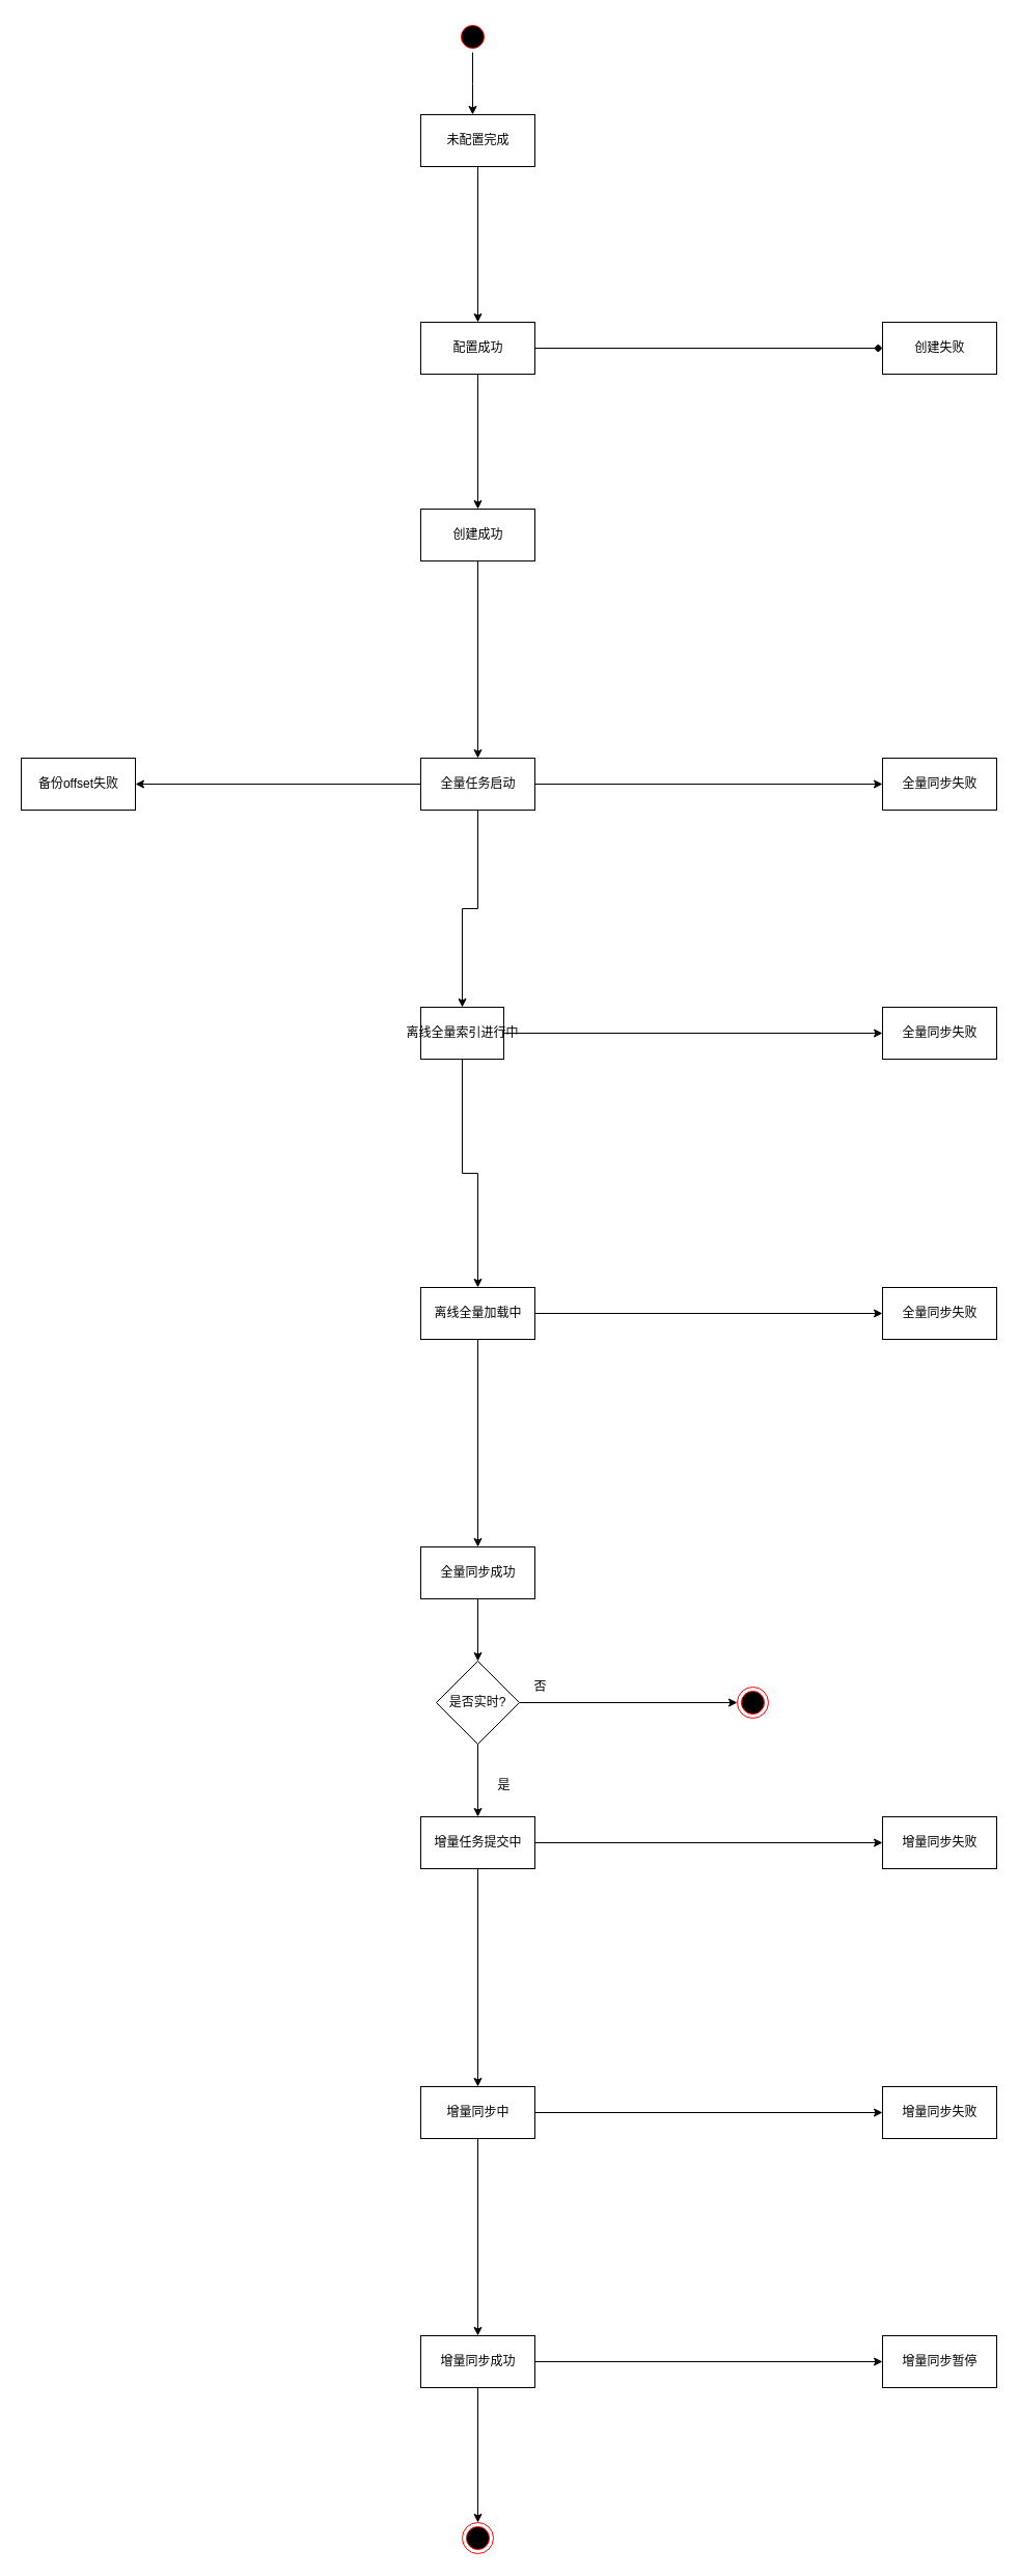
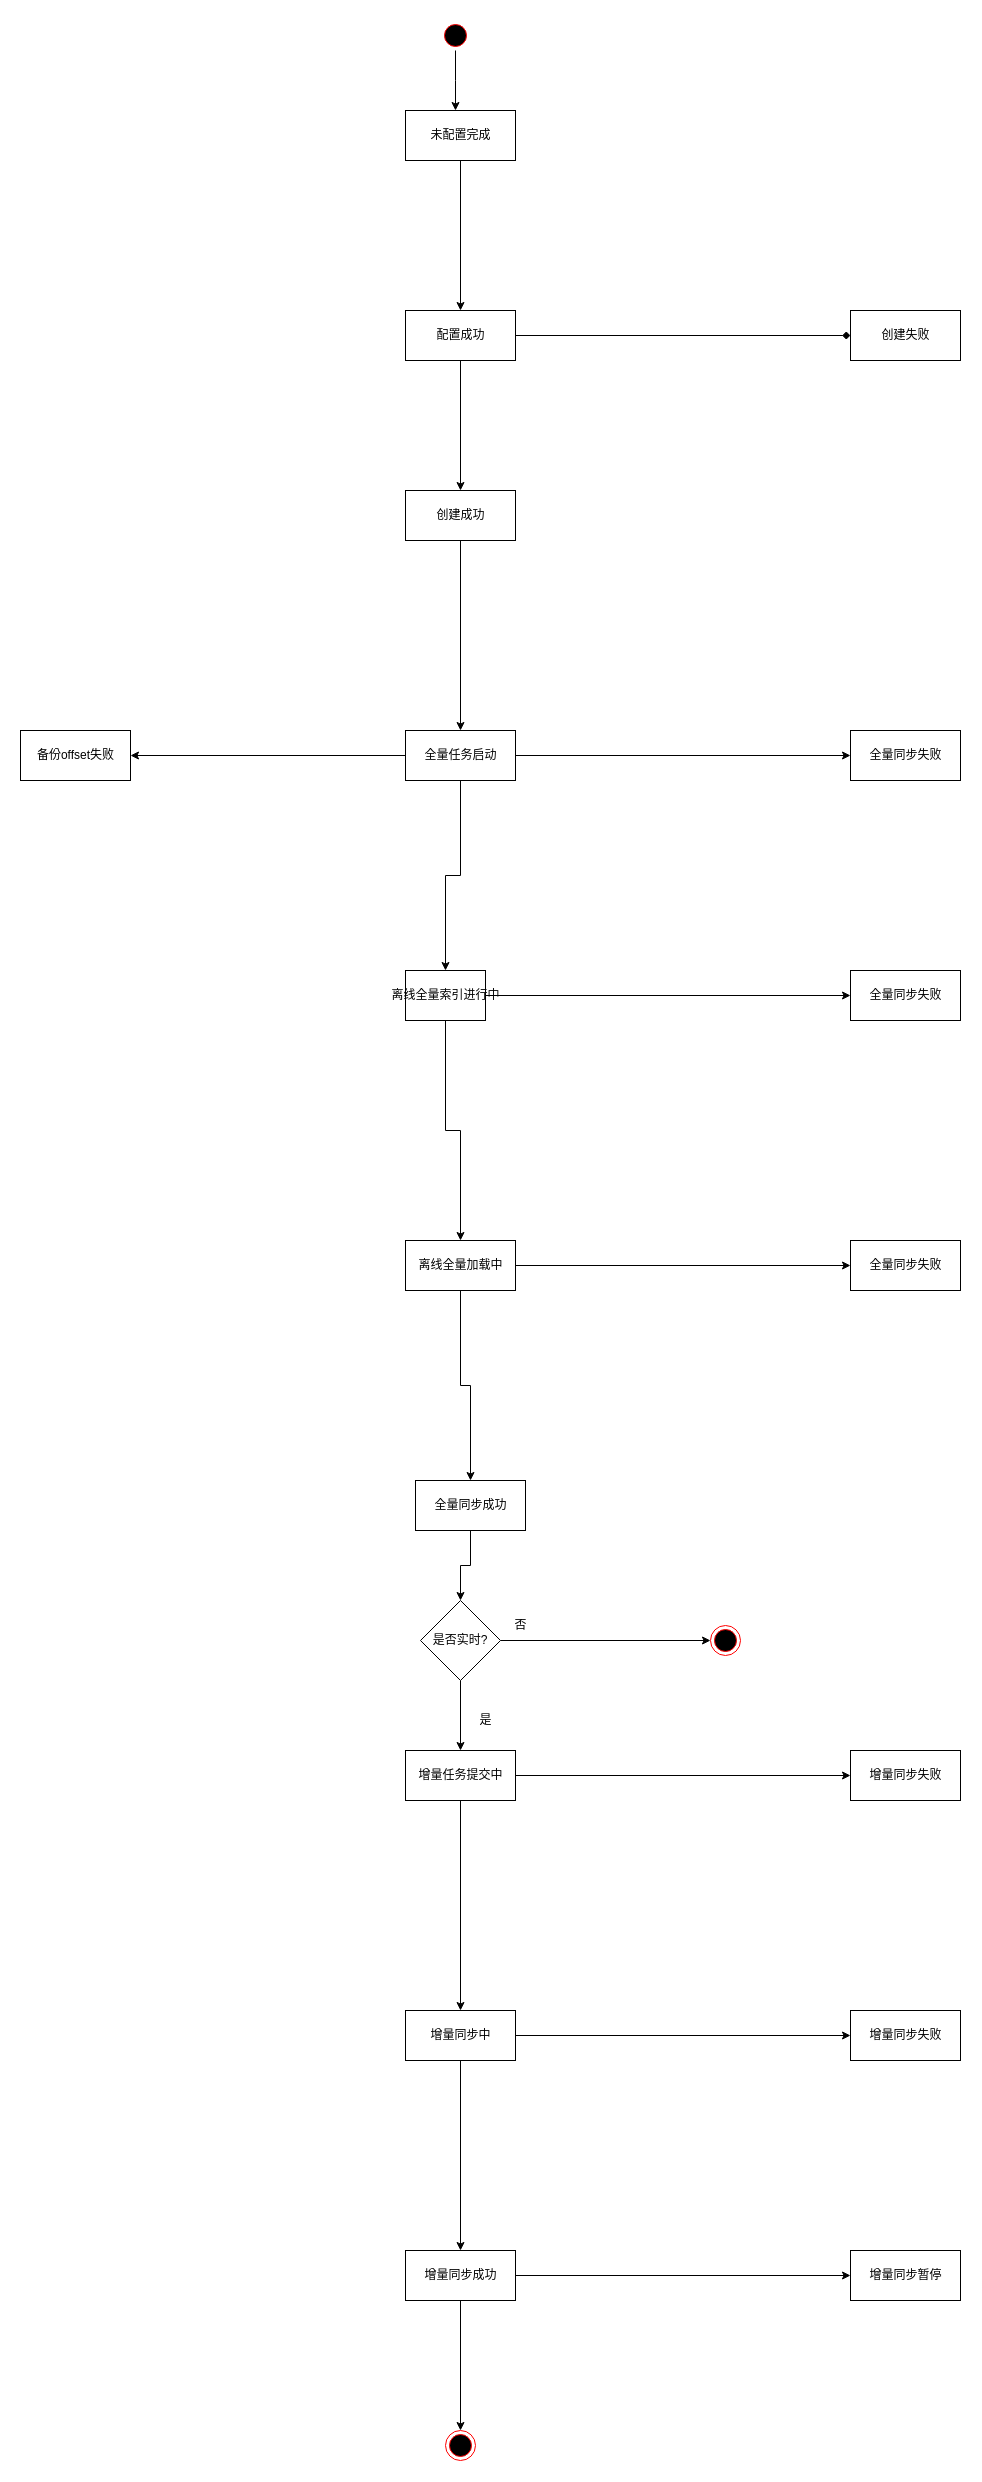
  <mxCell id="0" />
  <mxCell id="1" parent="0" />
  <mxCell id="2" style="edgeStyle=orthogonalEdgeStyle;rounded=0;orthogonalLoop=1;jettySize=auto;html=1;" edge="1" parent="1" source="3"><mxGeometry relative="1" as="geometry"><mxPoint x="455" y="110" as="targetPoint" /></mxGeometry></mxCell>
  <mxCell id="3" value="" style="ellipse;html=1;shape=startState;fillColor=#000000;strokeColor=#ff0000;" parent="1" vertex="1"><mxGeometry x="440" y="20" width="30" height="30" as="geometry" /></mxCell>
  <mxCell id="4" value="" style="edgeStyle=orthogonalEdgeStyle;rounded=0;orthogonalLoop=1;jettySize=auto;html=1;" parent="1" source="5" target="8" edge="1"><mxGeometry relative="1" as="geometry" /></mxCell>
  <mxCell id="5" value="未配置完成" style="html=1;" parent="1" vertex="1"><mxGeometry x="405" y="110" width="110" height="50" as="geometry" /></mxCell>
  <mxCell id="6" value="" style="edgeStyle=orthogonalEdgeStyle;rounded=0;orthogonalLoop=1;jettySize=auto;html=1;" parent="1" source="8" target="10" edge="1"><mxGeometry relative="1" as="geometry" /></mxCell>
  <mxCell id="7" style="edgeStyle=orthogonalEdgeStyle;rounded=0;orthogonalLoop=1;jettySize=auto;html=1;entryX=0;entryY=0.5;entryDx=0;entryDy=0;endArrow=diamond;" parent="1" source="8" target="11" edge="1"><mxGeometry relative="1" as="geometry" /></mxCell>
  <mxCell id="8" value="配置成功" style="html=1;" parent="1" vertex="1"><mxGeometry x="405" width="110" height="50" as="geometry" y="310" /></mxCell>
  <mxCell id="9" value="" style="edgeStyle=orthogonalEdgeStyle;rounded=0;orthogonalLoop=1;jettySize=auto;html=1;" parent="1" source="10" target="15" edge="1"><mxGeometry relative="1" as="geometry" /></mxCell>
  <mxCell id="10" value="创建成功" style="html=1;" parent="1" vertex="1"><mxGeometry x="405" y="490" width="110" height="50" as="geometry" /></mxCell>
  <mxCell id="11" value="创建失败" style="html=1;" parent="1" vertex="1"><mxGeometry x="850" width="110" height="50" as="geometry" y="310" /></mxCell>
  <mxCell id="12" style="edgeStyle=orthogonalEdgeStyle;rounded=0;orthogonalLoop=1;jettySize=auto;html=1;entryX=0;entryY=0.5;entryDx=0;entryDy=0;" parent="1" source="15" target="16" edge="1"><mxGeometry relative="1" as="geometry" /></mxCell>
  <mxCell id="13" value="" style="edgeStyle=orthogonalEdgeStyle;rounded=0;orthogonalLoop=1;jettySize=auto;html=1;" parent="1" source="15" target="19" edge="1"><mxGeometry relative="1" as="geometry" /></mxCell>
  <mxCell id="14" value="" style="edgeStyle=orthogonalEdgeStyle;rounded=0;orthogonalLoop=1;jettySize=auto;html=1;" edge="1" parent="1" source="15" target="44"><mxGeometry relative="1" as="geometry" /></mxCell>
  <mxCell id="15" value="全量任务启动" style="html=1;" parent="1" vertex="1"><mxGeometry x="405" y="730" width="110" height="50" as="geometry" /></mxCell>
  <mxCell id="16" value="全量同步失败" style="html=1;" parent="1" vertex="1"><mxGeometry x="850" y="730" width="110" height="50" as="geometry" /></mxCell>
  <mxCell id="17" value="" style="edgeStyle=orthogonalEdgeStyle;rounded=0;orthogonalLoop=1;jettySize=auto;html=1;" parent="1" source="19" target="20" edge="1"><mxGeometry relative="1" as="geometry" /></mxCell>
  <mxCell id="18" value="" style="edgeStyle=orthogonalEdgeStyle;rounded=0;orthogonalLoop=1;jettySize=auto;html=1;" parent="1" source="19" target="23" edge="1"><mxGeometry relative="1" as="geometry" /></mxCell>
  <mxCell id="19" value="离线全量索引进行中" style="html=1;" parent="1" vertex="1"><mxGeometry x="405" y="970" width="80" height="50" as="geometry" /></mxCell>
  <mxCell id="20" value="全量同步失败" style="html=1;" parent="1" vertex="1"><mxGeometry x="850" y="970" width="110" height="50" as="geometry" /></mxCell>
  <mxCell id="21" value="" style="edgeStyle=orthogonalEdgeStyle;rounded=0;orthogonalLoop=1;jettySize=auto;html=1;" edge="1" parent="1" source="23" target="24"><mxGeometry relative="1" as="geometry" /></mxCell>
  <mxCell id="22" value="" style="edgeStyle=orthogonalEdgeStyle;rounded=0;orthogonalLoop=1;jettySize=auto;html=1;" edge="1" parent="1" source="23" target="26"><mxGeometry relative="1" as="geometry" /></mxCell>
  <mxCell id="23" value="离线全量加载中" style="html=1;" parent="1" vertex="1"><mxGeometry x="405" y="1240" width="110" height="50" as="geometry" /></mxCell>
  <mxCell id="24" value="全量同步失败" style="html=1;" vertex="1" parent="1"><mxGeometry x="850" y="1240" width="110" height="50" as="geometry" /></mxCell>
  <mxCell id="25" value="" style="edgeStyle=orthogonalEdgeStyle;rounded=0;orthogonalLoop=1;jettySize=auto;html=1;" edge="1" parent="1" source="26" target="29"><mxGeometry relative="1" as="geometry" /></mxCell>
- <mxCell id="26" value="全量同步成功" style="html=1;" vertex="1" parent="1"><mxGeometry x="405" y="1490" width="110" height="50" as="geometry" /></mxCell>
+ <mxCell id="26" value="全量同步成功" style="html=1;" vertex="1" parent="1"><mxGeometry x="415" y="1480" width="110" height="50" as="geometry" /></mxCell>
  <mxCell id="27" value="" style="edgeStyle=orthogonalEdgeStyle;rounded=0;orthogonalLoop=1;jettySize=auto;html=1;entryX=0;entryY=0.5;entryDx=0;entryDy=0;" edge="1" parent="1" source="29" target="31"><mxGeometry relative="1" as="geometry"><mxPoint x="560" y="1640" as="targetPoint" /></mxGeometry></mxCell>
  <mxCell id="28" value="" style="edgeStyle=orthogonalEdgeStyle;rounded=0;orthogonalLoop=1;jettySize=auto;html=1;entryX=0.5;entryY=0;entryDx=0;entryDy=0;" edge="1" parent="1" source="29" target="34"><mxGeometry relative="1" as="geometry"><mxPoint x="460" y="1460" as="targetPoint" /></mxGeometry></mxCell>
  <mxCell id="29" value="是否实时?" style="rhombus;whiteSpace=wrap;html=1;" vertex="1" parent="1"><mxGeometry x="420" y="1600" width="80" height="80" as="geometry" /></mxCell>
  <mxCell id="30" value="否" style="text;html=1;align=center;verticalAlign=middle;resizable=0;points=[];autosize=1;" vertex="1" parent="1"><mxGeometry x="505" y="1615" width="30" height="20" as="geometry" /></mxCell>
  <mxCell id="31" value="" style="ellipse;html=1;shape=endState;fillColor=#000000;strokeColor=#ff0000;" vertex="1" parent="1"><mxGeometry x="710" y="1625" width="30" height="30" as="geometry" /></mxCell>
  <mxCell id="32" value="" style="edgeStyle=orthogonalEdgeStyle;rounded=0;orthogonalLoop=1;jettySize=auto;html=1;" edge="1" parent="1" source="34" target="38"><mxGeometry relative="1" as="geometry" /></mxCell>
  <mxCell id="33" value="" style="edgeStyle=orthogonalEdgeStyle;rounded=0;orthogonalLoop=1;jettySize=auto;html=1;" edge="1" parent="1" source="34" target="39"><mxGeometry relative="1" as="geometry" /></mxCell>
  <mxCell id="34" value="增量任务提交中" style="html=1;" vertex="1" parent="1"><mxGeometry x="405" y="1750" width="110" height="50" as="geometry" /></mxCell>
  <mxCell id="35" value="是" style="text;html=1;align=center;verticalAlign=middle;resizable=0;points=[];autosize=1;" vertex="1" parent="1"><mxGeometry x="470" y="1710" width="30" height="20" as="geometry" /></mxCell>
  <mxCell id="36" value="" style="edgeStyle=orthogonalEdgeStyle;rounded=0;orthogonalLoop=1;jettySize=auto;html=1;" edge="1" parent="1" source="38" target="42"><mxGeometry relative="1" as="geometry" /></mxCell>
  <mxCell id="37" value="" style="edgeStyle=orthogonalEdgeStyle;rounded=0;orthogonalLoop=1;jettySize=auto;html=1;" edge="1" parent="1" source="38" target="43"><mxGeometry relative="1" as="geometry" /></mxCell>
  <mxCell id="38" value="增量同步中" style="html=1;" vertex="1" parent="1"><mxGeometry x="405" y="2010" width="110" height="50" as="geometry" /></mxCell>
  <mxCell id="39" value="增量同步失败" style="html=1;" vertex="1" parent="1"><mxGeometry x="850" y="1750" width="110" height="50" as="geometry" /></mxCell>
  <mxCell id="40" value="" style="edgeStyle=orthogonalEdgeStyle;rounded=0;orthogonalLoop=1;jettySize=auto;html=1;" edge="1" parent="1" source="42" target="45"><mxGeometry relative="1" as="geometry" /></mxCell>
  <mxCell id="41" value="" style="edgeStyle=orthogonalEdgeStyle;rounded=0;orthogonalLoop=1;jettySize=auto;html=1;entryX=0.5;entryY=0;entryDx=0;entryDy=0;" edge="1" parent="1" source="42" target="46"><mxGeometry relative="1" as="geometry"><mxPoint x="460" y="1870" as="targetPoint" /></mxGeometry></mxCell>
  <mxCell id="42" value="增量同步成功" style="html=1;" vertex="1" parent="1"><mxGeometry x="405" y="2250" width="110" height="50" as="geometry" /></mxCell>
  <mxCell id="43" value="增量同步失败" style="html=1;" vertex="1" parent="1"><mxGeometry x="850" y="2010" width="110" height="50" as="geometry" /></mxCell>
  <mxCell id="44" value="备份offset失败" style="html=1;" vertex="1" parent="1"><mxGeometry x="20" y="730" width="110" height="50" as="geometry" /></mxCell>
  <mxCell id="45" value="增量同步暂停" style="html=1;" vertex="1" parent="1"><mxGeometry x="850" y="2250" width="110" height="50" as="geometry" /></mxCell>
  <mxCell id="46" value="" style="ellipse;html=1;shape=endState;fillColor=#000000;strokeColor=#ff0000;" vertex="1" parent="1"><mxGeometry x="445" y="2430" width="30" height="30" as="geometry" /></mxCell>
